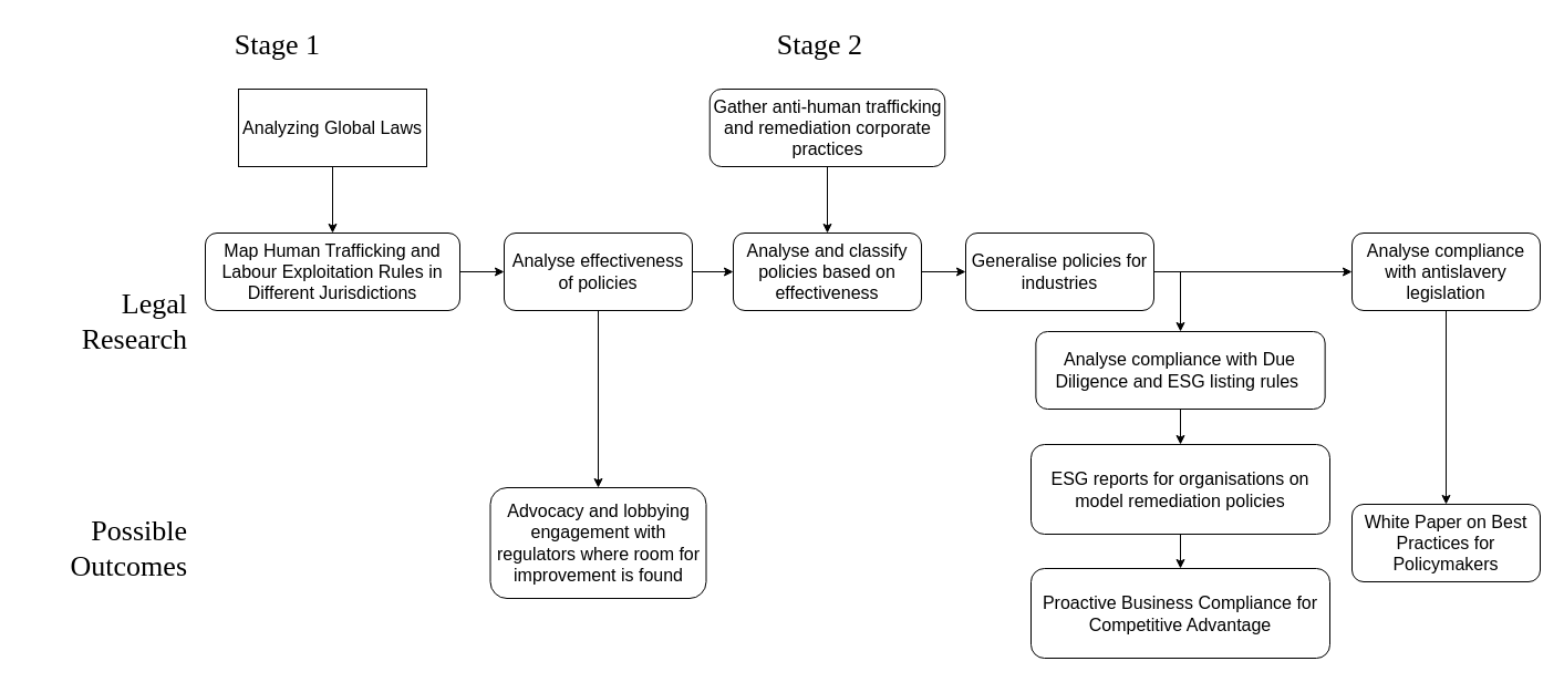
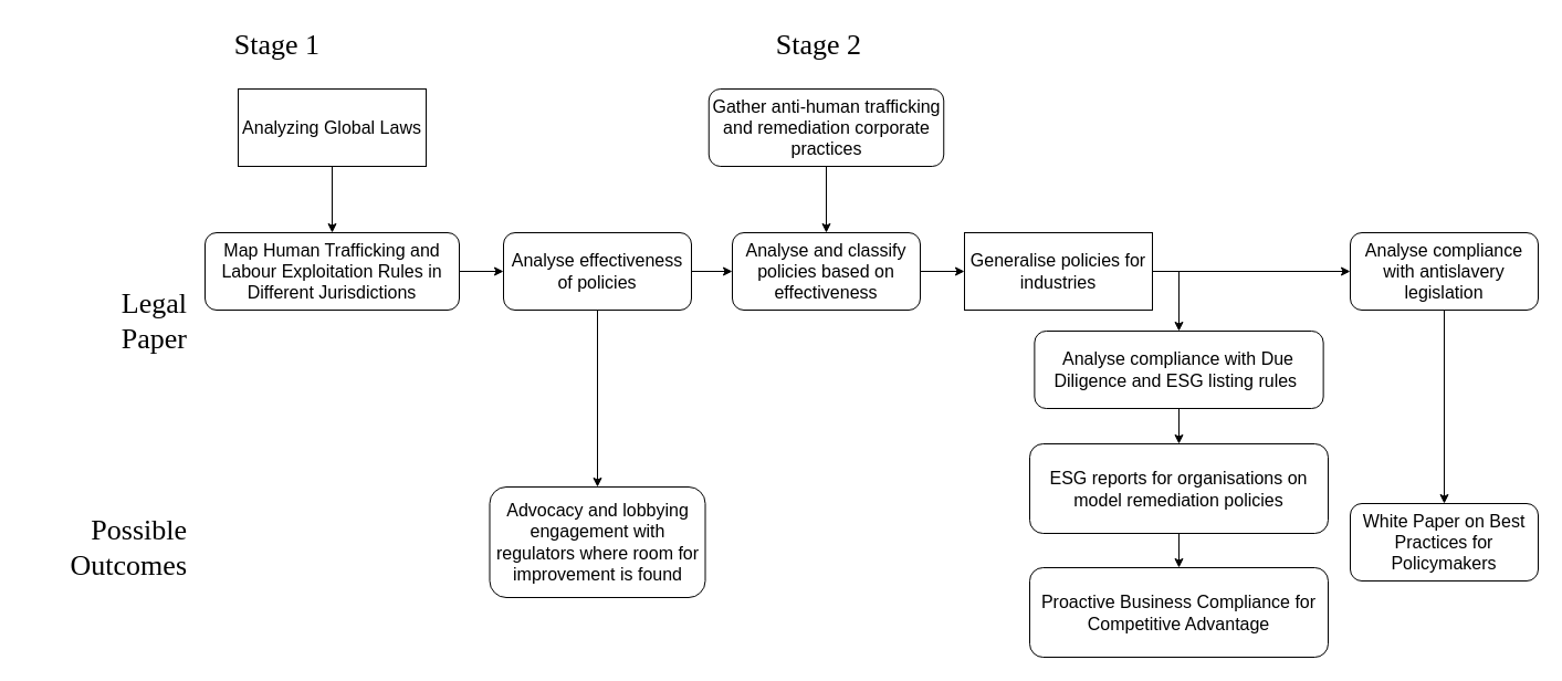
  <mxCell id="0" />
  <mxCell id="1" parent="0" />
  <mxCell id="2" style="edgeStyle=orthogonalEdgeStyle;rounded=0;orthogonalLoop=1;jettySize=auto;html=1;exitX=1;exitY=0.5;exitDx=0;exitDy=0;entryX=0;entryY=0.5;entryDx=0;entryDy=0;fontSize=16;" parent="1" source="3" target="6" edge="1"><mxGeometry relative="1" as="geometry" /></mxCell>
  <mxCell id="3" value="Map Human Trafficking and Labour Exploitation Rules in Different Jurisdictions" style="rounded=1;whiteSpace=wrap;html=1;fontSize=16;glass=0;strokeWidth=1;shadow=0;" parent="1" vertex="1"><mxGeometry x="185" y="210" width="230" height="70" as="geometry" /></mxCell>
  <mxCell id="4" style="edgeStyle=orthogonalEdgeStyle;rounded=0;orthogonalLoop=1;jettySize=auto;html=1;exitX=1;exitY=0.5;exitDx=0;exitDy=0;entryX=0;entryY=0.5;entryDx=0;entryDy=0;fontSize=16;" parent="1" source="6" target="8" edge="1"><mxGeometry relative="1" as="geometry" /></mxCell>
  <mxCell id="5" style="edgeStyle=orthogonalEdgeStyle;rounded=0;orthogonalLoop=1;jettySize=auto;html=1;exitX=0.5;exitY=1;exitDx=0;exitDy=0;entryX=0.5;entryY=0;entryDx=0;entryDy=0;fontSize=16;" parent="1" source="6" target="22" edge="1"><mxGeometry relative="1" as="geometry" /></mxCell>
  <mxCell id="6" value="Analyse effectiveness of policies" style="rounded=1;whiteSpace=wrap;html=1;fontSize=16;glass=0;strokeWidth=1;shadow=0;" parent="1" vertex="1"><mxGeometry x="455" y="210" width="170" height="70" as="geometry" /></mxCell>
  <mxCell id="7" style="edgeStyle=orthogonalEdgeStyle;rounded=0;orthogonalLoop=1;jettySize=auto;html=1;exitX=1;exitY=0.5;exitDx=0;exitDy=0;entryX=0;entryY=0.5;entryDx=0;entryDy=0;fontSize=16;" parent="1" source="8" target="11" edge="1"><mxGeometry relative="1" as="geometry" /></mxCell>
  <mxCell id="8" value="Analyse and classify policies based on effectiveness" style="rounded=1;whiteSpace=wrap;html=1;fontSize=16;glass=0;strokeWidth=1;shadow=0;" parent="1" vertex="1"><mxGeometry x="662" y="210" width="170" height="70" as="geometry" /></mxCell>
  <mxCell id="9" style="edgeStyle=orthogonalEdgeStyle;rounded=0;orthogonalLoop=1;jettySize=auto;html=1;exitX=1;exitY=0.5;exitDx=0;exitDy=0;entryX=0.5;entryY=0;entryDx=0;entryDy=0;fontSize=16;" parent="1" source="11" target="13" edge="1"><mxGeometry relative="1" as="geometry" /></mxCell>
  <mxCell id="10" style="edgeStyle=orthogonalEdgeStyle;rounded=0;orthogonalLoop=1;jettySize=auto;html=1;exitX=1;exitY=0.5;exitDx=0;exitDy=0;entryX=0;entryY=0.5;entryDx=0;entryDy=0;fontSize=16;" parent="1" source="11" target="18" edge="1"><mxGeometry relative="1" as="geometry" /></mxCell>
- <mxCell id="11" value="Generalise policies for industries" style="rounded=1;whiteSpace=wrap;html=1;fontSize=16;glass=0;strokeWidth=1;shadow=0;" parent="1" vertex="1"><mxGeometry x="872" y="210" width="170" height="70" as="geometry" /></mxCell>
+ <mxCell id="11" value="Generalise policies for industries" style="whiteSpace=wrap;html=1;fontSize=16;glass=0;strokeWidth=1;shadow=0;rounded=0;" parent="1" vertex="1"><mxGeometry x="872" y="210" width="170" height="70" as="geometry" /></mxCell>
  <mxCell id="12" style="edgeStyle=orthogonalEdgeStyle;rounded=0;orthogonalLoop=1;jettySize=auto;html=1;exitX=0.5;exitY=1;exitDx=0;exitDy=0;entryX=0.5;entryY=0;entryDx=0;entryDy=0;fontSize=16;" parent="1" source="13" target="15" edge="1"><mxGeometry relative="1" as="geometry" /></mxCell>
  <mxCell id="13" value="Analyse compliance with Due Diligence and ESG listing rules&amp;nbsp;" style="rounded=1;whiteSpace=wrap;html=1;fontSize=16;glass=0;strokeWidth=1;shadow=0;" parent="1" vertex="1"><mxGeometry x="935.38" y="299" width="261.25" height="70" as="geometry" /></mxCell>
  <mxCell id="14" style="edgeStyle=orthogonalEdgeStyle;rounded=0;orthogonalLoop=1;jettySize=auto;html=1;exitX=0.5;exitY=1;exitDx=0;exitDy=0;entryX=0.5;entryY=0;entryDx=0;entryDy=0;fontSize=16;" parent="1" source="15" target="23" edge="1"><mxGeometry relative="1" as="geometry" /></mxCell>
  <mxCell id="15" value="ESG reports for organisations on model remediation policies" style="rounded=1;whiteSpace=wrap;html=1;fontSize=16;glass=0;strokeWidth=1;shadow=0;" parent="1" vertex="1"><mxGeometry x="931" y="401" width="270" height="81" as="geometry" /></mxCell>
  <mxCell id="16" value="White Paper on Best Practices for Policymakers" style="rounded=1;whiteSpace=wrap;html=1;fontSize=16;glass=0;strokeWidth=1;shadow=0;" parent="1" vertex="1"><mxGeometry x="1221" y="455" width="170" height="70" as="geometry" /></mxCell>
  <mxCell id="17" style="edgeStyle=orthogonalEdgeStyle;rounded=0;orthogonalLoop=1;jettySize=auto;html=1;exitX=0.5;exitY=1;exitDx=0;exitDy=0;entryX=0.5;entryY=0;entryDx=0;entryDy=0;fontSize=16;" parent="1" source="18" target="16" edge="1"><mxGeometry relative="1" as="geometry" /></mxCell>
  <mxCell id="18" value="Analyse compliance with antislavery legislation" style="rounded=1;whiteSpace=wrap;html=1;fontSize=16;glass=0;strokeWidth=1;shadow=0;" parent="1" vertex="1"><mxGeometry x="1221" y="210" width="170" height="70" as="geometry" /></mxCell>
  <mxCell id="19" value="Stage 1" style="text;html=1;align=right;verticalAlign=middle;resizable=0;points=[];autosize=1;fontFamily=Verdana;fontSize=26;" parent="1" vertex="1"><mxGeometry x="170" width="120" height="40" as="geometry" y="20" /></mxCell>
- <mxCell id="20" value="Legal&lt;br&gt;Research" style="text;html=1;align=right;verticalAlign=middle;resizable=0;points=[];autosize=1;fontFamily=Verdana;fontSize=26;" parent="1" vertex="1"><mxGeometry x="40" y="255" width="130" height="70" as="geometry" /></mxCell>
+ <mxCell id="20" value="Legal&lt;br&gt;Paper" style="text;html=1;align=right;verticalAlign=middle;resizable=0;points=[];autosize=1;fontFamily=Verdana;fontSize=26;" parent="1" vertex="1"><mxGeometry x="40" y="255" width="130" height="70" as="geometry" /></mxCell>
  <mxCell id="21" value="Possible &lt;br&gt;Outcomes" style="text;html=1;align=right;verticalAlign=middle;resizable=0;points=[];autosize=1;fontFamily=Verdana;fontSize=26;" parent="1" vertex="1"><mxGeometry x="20" y="460" width="150" height="70" as="geometry" /></mxCell>
  <mxCell id="22" value="Advocacy and lobbying engagement with regulators where room for improvement is found" style="rounded=1;whiteSpace=wrap;html=1;fontSize=16;glass=0;strokeWidth=1;shadow=0;" parent="1" vertex="1"><mxGeometry x="442.5" y="440" width="195" height="100" as="geometry" /></mxCell>
  <mxCell id="23" value="Proactive Business Compliance for Competitive Advantage" style="rounded=1;whiteSpace=wrap;html=1;fontSize=16;glass=0;strokeWidth=1;shadow=0;" parent="1" vertex="1"><mxGeometry x="931" y="513" width="270" height="81" as="geometry" /></mxCell>
  <mxCell id="24" style="edgeStyle=orthogonalEdgeStyle;rounded=0;orthogonalLoop=1;jettySize=auto;html=1;exitX=0.5;exitY=1;exitDx=0;exitDy=0;entryX=0.5;entryY=0;entryDx=0;entryDy=0;fontSize=16;" parent="1" source="25" target="3" edge="1"><mxGeometry relative="1" as="geometry" /></mxCell>
  <mxCell id="25" value="Analyzing Global Laws" style="whiteSpace=wrap;html=1;fontSize=16;glass=0;strokeWidth=1;shadow=0;rounded=0;" parent="1" vertex="1"><mxGeometry x="215" y="80" width="170" height="70" as="geometry" /></mxCell>
  <mxCell id="26" style="edgeStyle=orthogonalEdgeStyle;rounded=0;orthogonalLoop=1;jettySize=auto;html=1;exitX=0.5;exitY=1;exitDx=0;exitDy=0;fontSize=16;" parent="1" source="16" target="16" edge="1"><mxGeometry relative="1" as="geometry" /></mxCell>
  <mxCell id="27" style="edgeStyle=orthogonalEdgeStyle;rounded=0;orthogonalLoop=1;jettySize=auto;html=1;exitX=0.5;exitY=1;exitDx=0;exitDy=0;fontSize=16;" edge="1" parent="1" source="28" target="8"><mxGeometry relative="1" as="geometry" /></mxCell>
  <mxCell id="28" value="Gather anti-human trafficking and remediation corporate practices" style="rounded=1;whiteSpace=wrap;html=1;fontSize=16;glass=0;strokeWidth=1;shadow=0;" parent="1" vertex="1"><mxGeometry x="640.75" y="80" width="212.5" height="70" as="geometry" /></mxCell>
  <mxCell id="29" value="Stage 2" style="text;html=1;align=right;verticalAlign=middle;resizable=0;points=[];autosize=1;fontFamily=Verdana;fontSize=26;" vertex="1" parent="1"><mxGeometry x="660" width="120" height="40" as="geometry" y="20" /></mxCell>
